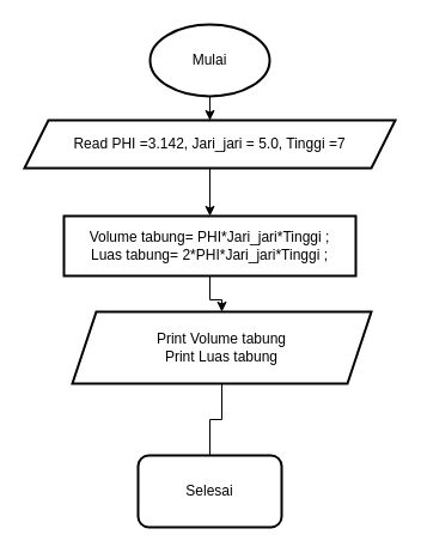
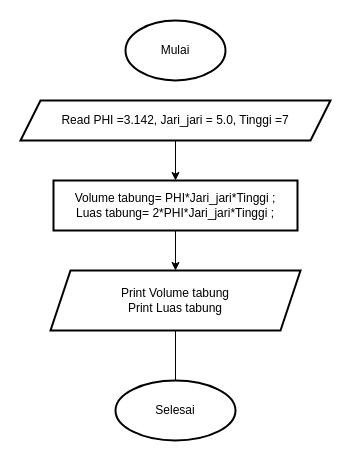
  <mxCell id="0" />
  <mxCell id="1" parent="0" />
- <mxCell id="2" value="" style="edgeStyle=orthogonalEdgeStyle;rounded=0;orthogonalLoop=1;jettySize=auto;html=1;" edge="1" parent="1" source="3" target="5"><mxGeometry relative="1" as="geometry" /></mxCell>
  <mxCell id="3" value="Mulai" style="strokeWidth=2;html=1;shape=mxgraph.flowchart.start_1;whiteSpace=wrap;" vertex="1" parent="1"><mxGeometry x="125" y="20" width="100" height="60" as="geometry" /></mxCell>
  <mxCell id="4" value="" style="edgeStyle=orthogonalEdgeStyle;rounded=0;orthogonalLoop=1;jettySize=auto;html=1;" edge="1" parent="1" source="5" target="7"><mxGeometry relative="1" as="geometry" /></mxCell>
  <mxCell id="5" value="Read PHI =3.142, Jari_jari = 5.0, Tinggi =7" style="shape=parallelogram;perimeter=parallelogramPerimeter;whiteSpace=wrap;html=1;fixedSize=1;strokeWidth=2;" vertex="1" parent="1"><mxGeometry x="20" y="100" width="310" height="40" as="geometry" /></mxCell>
  <mxCell id="6" value="" style="edgeStyle=orthogonalEdgeStyle;rounded=0;orthogonalLoop=1;jettySize=auto;html=1;" edge="1" parent="1" source="7" target="9"><mxGeometry relative="1" as="geometry" /></mxCell>
  <mxCell id="7" value="Volume tabung= PHI*Jari_jari*Tinggi ;&lt;br&gt;Luas tabung= 2*PHI*Jari_jari*Tinggi ;" style="whiteSpace=wrap;html=1;strokeWidth=2;" vertex="1" parent="1"><mxGeometry x="53" y="180" width="244" height="50" as="geometry" /></mxCell>
  <mxCell id="8" value="" style="edgeStyle=orthogonalEdgeStyle;rounded=0;orthogonalLoop=1;jettySize=auto;html=1;endArrow=none;" edge="1" parent="1" source="9" target="10"><mxGeometry relative="1" as="geometry" /></mxCell>
- <mxCell id="9" value="Print Volume tabung&lt;br&gt;Print Luas tabung" style="shape=parallelogram;perimeter=parallelogramPerimeter;whiteSpace=wrap;html=1;fixedSize=1;strokeWidth=2;" vertex="1" parent="1"><mxGeometry x="60" y="260" width="250" height="60" as="geometry" /></mxCell>
- <mxCell id="10" value="Selesai" style="whiteSpace=wrap;html=1;strokeWidth=2;rounded=1;" vertex="1" parent="1"><mxGeometry x="115" y="380" width="120" height="60" as="geometry" /></mxCell>
+ <mxCell id="9" value="Print Volume tabung&lt;br&gt;Print Luas tabung" style="shape=parallelogram;perimeter=parallelogramPerimeter;whiteSpace=wrap;html=1;fixedSize=1;strokeWidth=2;" vertex="1" parent="1"><mxGeometry x="50" y="270" width="250" height="60" as="geometry" /></mxCell>
+ <mxCell id="10" value="Selesai" style="ellipse;whiteSpace=wrap;html=1;strokeWidth=2;" vertex="1" parent="1"><mxGeometry x="115" y="380" width="120" height="60" as="geometry" /></mxCell>
